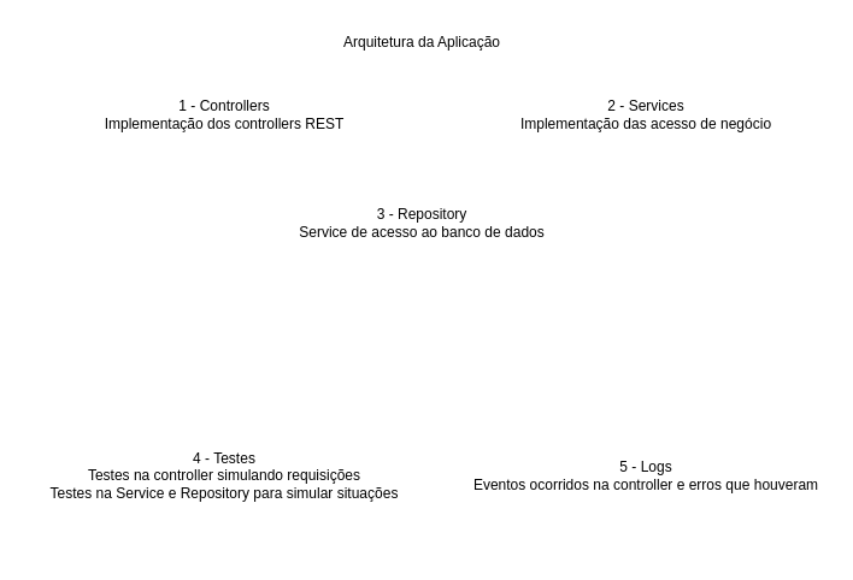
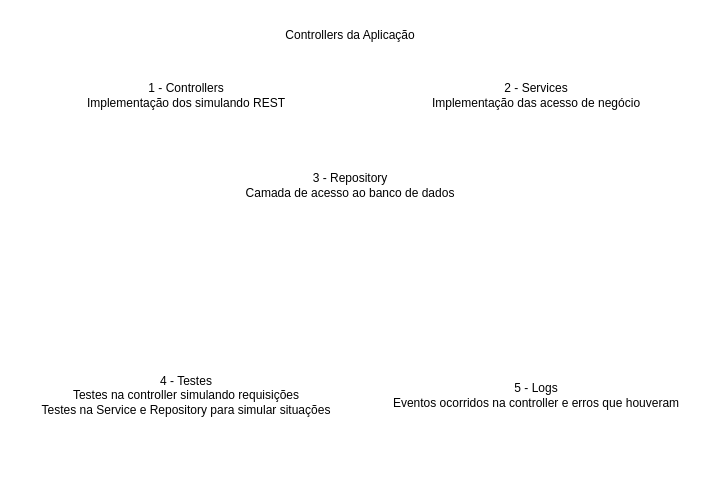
  <mxCell id="0" />
  <mxCell id="1" parent="0" />
- <mxCell id="2" value="Arquitetura da Aplicação" style="text;html=1;align=center;verticalAlign=middle;whiteSpace=wrap;rounded=0;" vertex="1" parent="1"><mxGeometry x="20" y="20" width="660" height="30" as="geometry" /></mxCell>
- <mxCell id="3" value="1 - Controllers&lt;br&gt;Implementação dos controllers REST" style="text;html=1;align=center;verticalAlign=middle;whiteSpace=wrap;rounded=0;" vertex="1" parent="1"><mxGeometry x="36" y="30" width="300" height="130" as="geometry" /></mxCell>
+ <mxCell id="2" value="Controllers da Aplicação" style="text;html=1;align=center;verticalAlign=middle;whiteSpace=wrap;rounded=0;" vertex="1" parent="1"><mxGeometry x="20" y="20" width="660" height="30" as="geometry" /></mxCell>
+ <mxCell id="3" value="1 - Controllers&lt;br&gt;Implementação dos simulando REST" style="text;html=1;align=center;verticalAlign=middle;whiteSpace=wrap;rounded=0;" vertex="1" parent="1"><mxGeometry x="36" y="30" width="300" height="130" as="geometry" /></mxCell>
  <mxCell id="4" value="2 - Services&lt;br&gt;Implementação das acesso de negócio" style="text;html=1;align=center;verticalAlign=middle;whiteSpace=wrap;rounded=0;" vertex="1" parent="1"><mxGeometry x="386" y="30" width="300" height="130" as="geometry" /></mxCell>
- <mxCell id="5" value="3 - Repository&lt;br&gt;Service de acesso ao banco de dados" style="text;html=1;align=center;verticalAlign=middle;whiteSpace=wrap;rounded=0;" vertex="1" parent="1"><mxGeometry x="200" y="120" width="300" height="130" as="geometry" /></mxCell>
+ <mxCell id="5" value="3 - Repository&lt;br&gt;Camada de acesso ao banco de dados" style="text;html=1;align=center;verticalAlign=middle;whiteSpace=wrap;rounded=0;" vertex="1" parent="1"><mxGeometry x="200" y="120" width="300" height="130" as="geometry" /></mxCell>
  <mxCell id="6" value="4 - Testes&lt;br&gt;Testes na controller simulando requisições&lt;br&gt;Testes na Service e Repository para simular situações" style="text;html=1;align=center;verticalAlign=middle;whiteSpace=wrap;rounded=0;" vertex="1" parent="1"><mxGeometry x="36" y="330" width="300" height="130" as="geometry" /></mxCell>
  <mxCell id="7" value="5 - Logs&lt;br&gt;Eventos ocorridos na controller e erros que houveram" style="text;html=1;align=center;verticalAlign=middle;whiteSpace=wrap;rounded=0;" vertex="1" parent="1"><mxGeometry x="386" y="330" width="300" height="130" as="geometry" /></mxCell>
